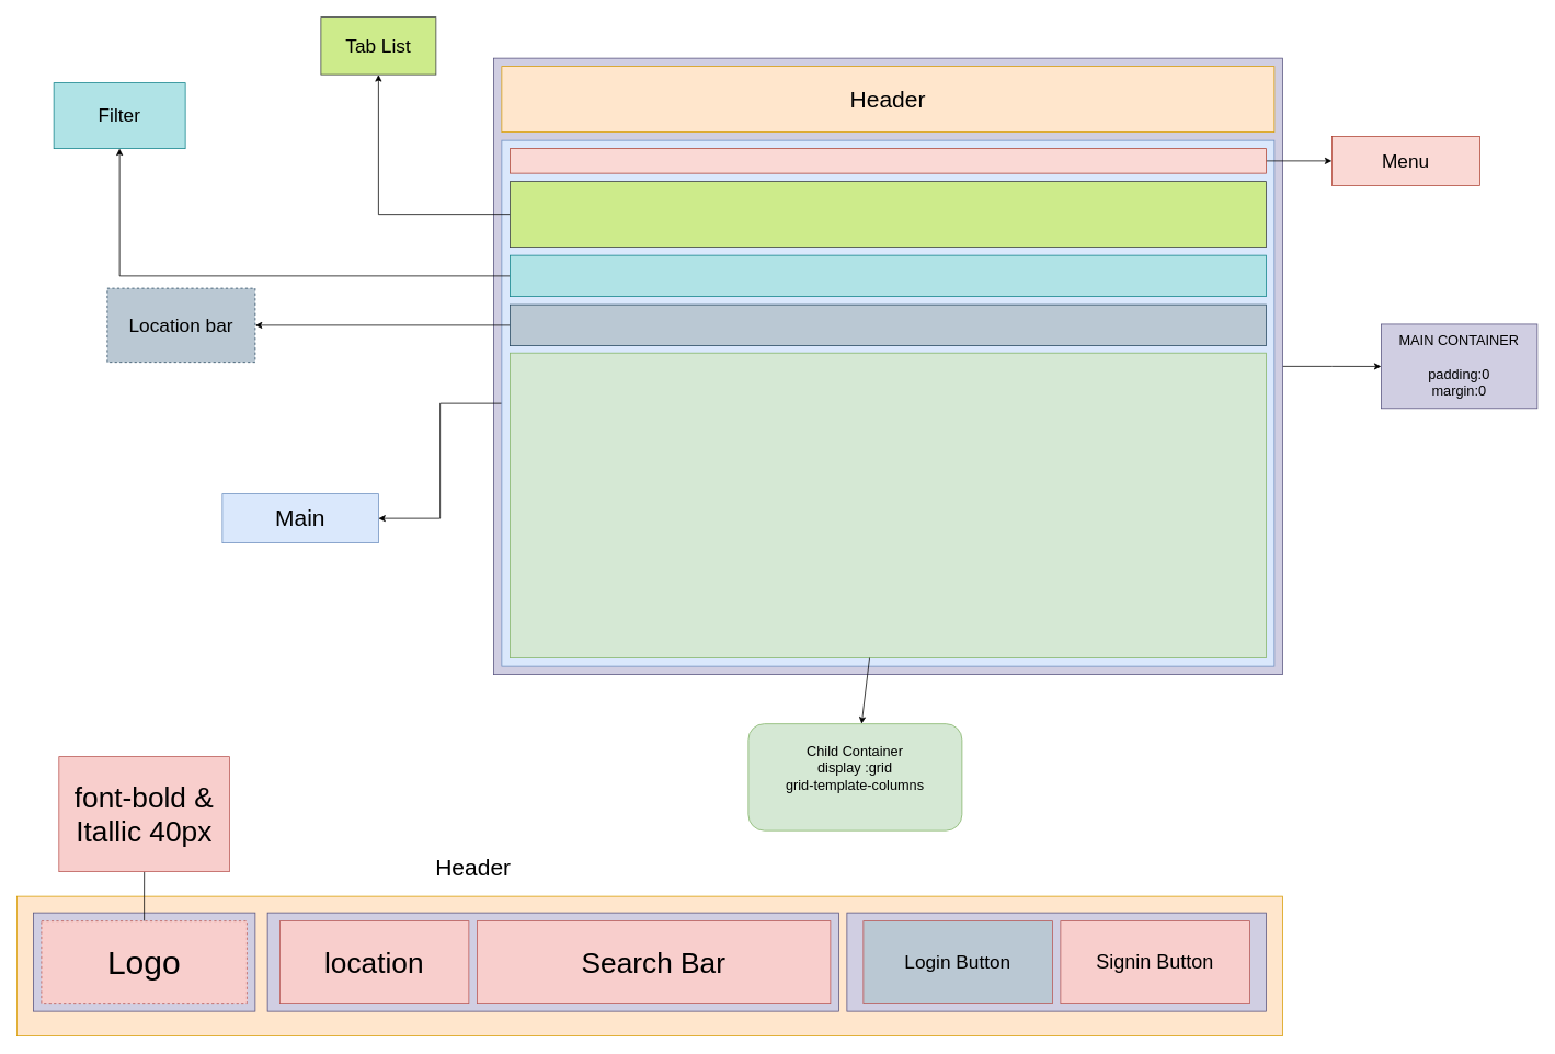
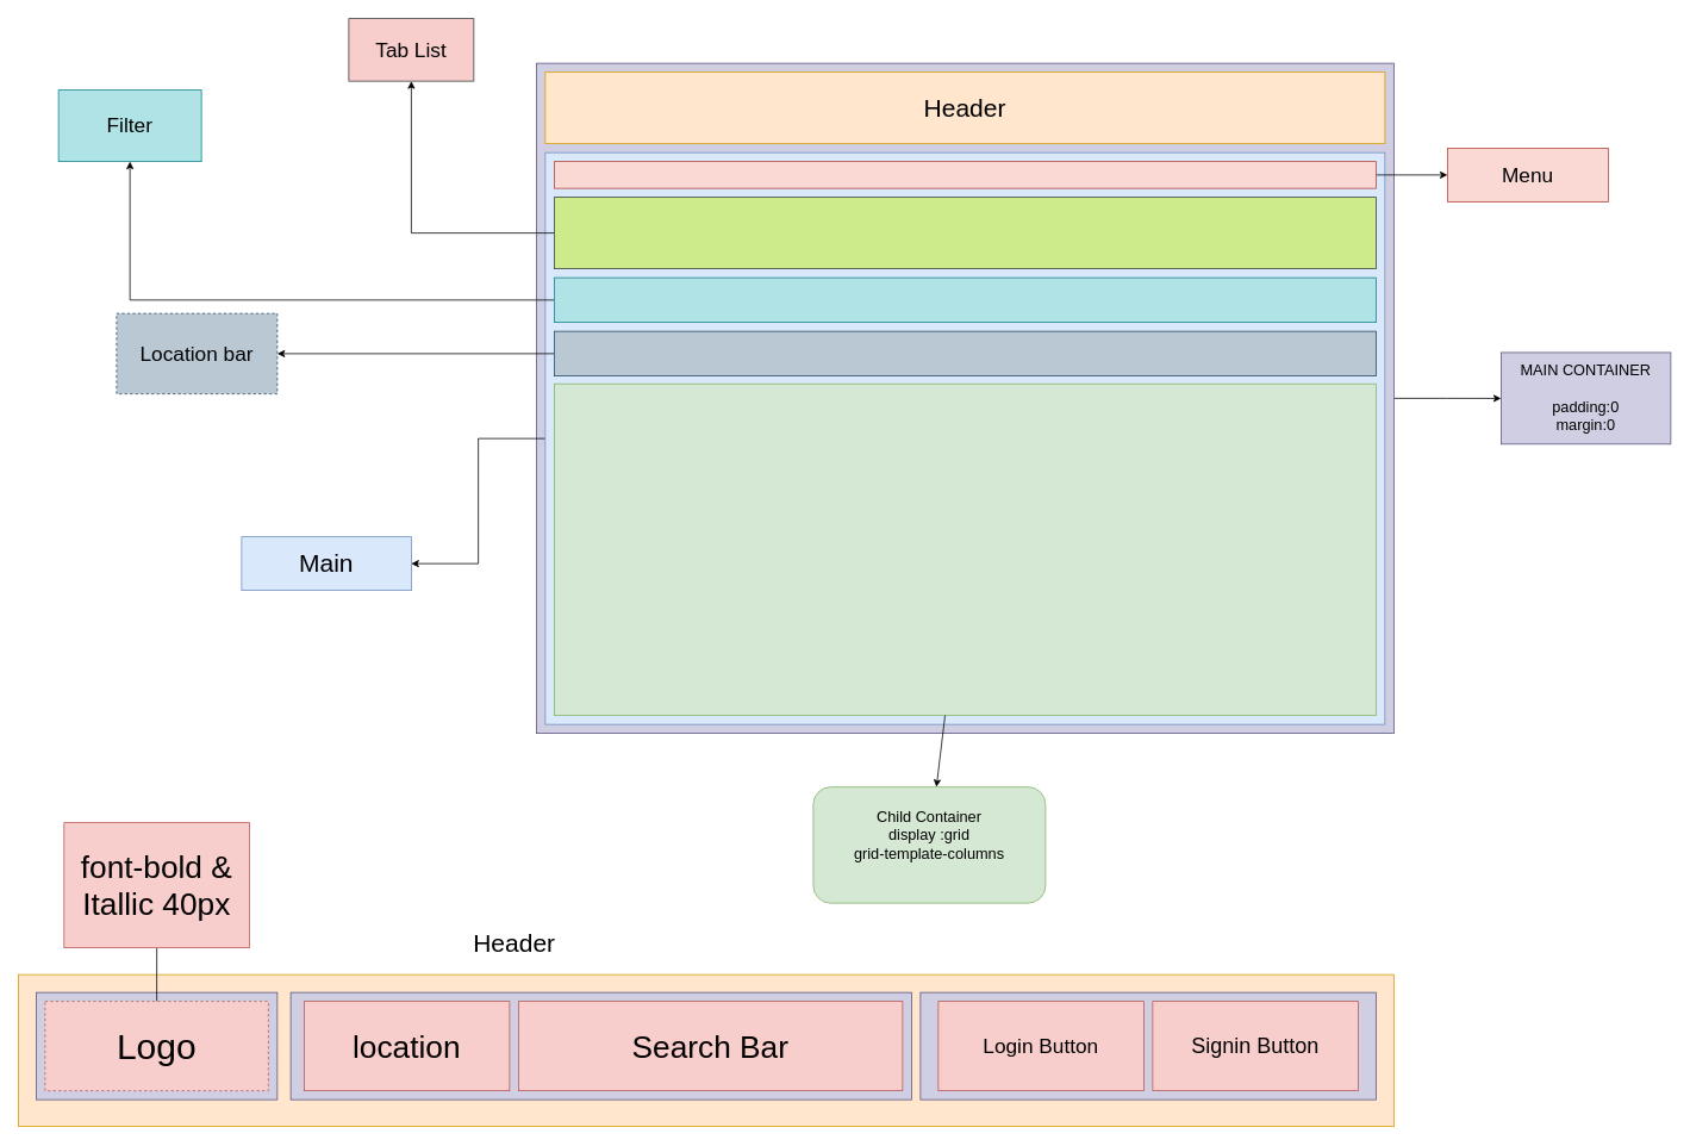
  <mxCell id="0" />
  <mxCell id="1" parent="0" />
  <mxCell id="2" value="" style="edgeStyle=orthogonalEdgeStyle;rounded=0;orthogonalLoop=1;jettySize=auto;html=1;fontSize=28;" parent="1" source="3" target="7" edge="1"><mxGeometry relative="1" as="geometry" /></mxCell>
  <mxCell id="3" value="" style="rounded=0;whiteSpace=wrap;html=1;fillColor=#d0cee2;strokeColor=#56517e;" parent="1" vertex="1"><mxGeometry x="600" y="70" width="960" height="750" as="geometry" /></mxCell>
  <mxCell id="4" value="&lt;font style=&quot;font-size: 28px&quot;&gt;Header&lt;/font&gt;" style="rounded=0;whiteSpace=wrap;html=1;fillColor=#ffe6cc;strokeColor=#d79b00;" parent="1" vertex="1"><mxGeometry x="610" y="80" width="940" height="80" as="geometry" /></mxCell>
  <mxCell id="5" value="" style="edgeStyle=orthogonalEdgeStyle;rounded=0;orthogonalLoop=1;jettySize=auto;html=1;fontSize=17;" parent="1" source="6" target="20" edge="1"><mxGeometry relative="1" as="geometry" /></mxCell>
  <mxCell id="6" value="&lt;br&gt;&lt;br&gt;&lt;br&gt;&lt;br&gt;&lt;br&gt;&lt;br&gt;&lt;br&gt;&lt;br&gt;&lt;br&gt;Main" style="rounded=0;whiteSpace=wrap;html=1;fontSize=28;fillColor=#dae8fc;strokeColor=#6c8ebf;" parent="1" vertex="1"><mxGeometry x="610" y="170" width="940" height="640" as="geometry" /></mxCell>
  <mxCell id="7" value="&lt;font style=&quot;font-size: 17px&quot;&gt;MAIN CONTAINER&lt;br&gt;&lt;br&gt;padding:0&lt;br&gt;margin:0&lt;br&gt;&lt;/font&gt;" style="whiteSpace=wrap;html=1;fillColor=#d0cee2;strokeColor=#56517e;rounded=0;" parent="1" vertex="1"><mxGeometry x="1680" y="393.75" width="190" height="102.5" as="geometry" /></mxCell>
  <mxCell id="8" value="" style="edgeStyle=orthogonalEdgeStyle;rounded=0;orthogonalLoop=1;jettySize=auto;html=1;fontSize=17;" parent="1" source="9" target="16" edge="1"><mxGeometry relative="1" as="geometry" /></mxCell>
  <mxCell id="9" value="" style="rounded=0;whiteSpace=wrap;html=1;fontSize=23;fillColor=#fad9d5;strokeColor=#ae4132;" parent="1" vertex="1"><mxGeometry x="620" y="180" width="920" height="30" as="geometry" /></mxCell>
  <mxCell id="10" value="" style="edgeStyle=orthogonalEdgeStyle;rounded=0;orthogonalLoop=1;jettySize=auto;html=1;fontSize=17;" parent="1" source="11" target="17" edge="1"><mxGeometry relative="1" as="geometry" /></mxCell>
  <mxCell id="11" value="" style="rounded=0;whiteSpace=wrap;html=1;fontSize=23;fillColor=#cdeb8b;strokeColor=#36393d;" parent="1" vertex="1"><mxGeometry x="620" y="220" width="920" height="80" as="geometry" /></mxCell>
  <mxCell id="12" value="" style="edgeStyle=orthogonalEdgeStyle;rounded=0;orthogonalLoop=1;jettySize=auto;html=1;fontSize=17;" parent="1" source="13" target="18" edge="1"><mxGeometry relative="1" as="geometry" /></mxCell>
  <mxCell id="13" value="" style="rounded=0;whiteSpace=wrap;html=1;fontSize=23;fillColor=#b0e3e6;strokeColor=#0e8088;" parent="1" vertex="1"><mxGeometry x="620" y="310" width="920" height="50" as="geometry" /></mxCell>
  <mxCell id="14" value="" style="edgeStyle=orthogonalEdgeStyle;rounded=0;orthogonalLoop=1;jettySize=auto;html=1;fontSize=17;" parent="1" source="15" target="19" edge="1"><mxGeometry relative="1" as="geometry" /></mxCell>
  <mxCell id="15" value="" style="rounded=0;whiteSpace=wrap;html=1;fontSize=23;fillColor=#bac8d3;strokeColor=#23445d;" parent="1" vertex="1"><mxGeometry x="620" y="370" width="920" height="50" as="geometry" /></mxCell>
  <mxCell id="16" value="Menu" style="rounded=0;whiteSpace=wrap;html=1;fontSize=23;fillColor=#fad9d5;strokeColor=#ae4132;" parent="1" vertex="1"><mxGeometry x="1620" y="165" width="180" height="60" as="geometry" /></mxCell>
- <mxCell id="17" value="Tab List" style="whiteSpace=wrap;html=1;fontSize=23;fillColor=#cdeb8b;strokeColor=#36393d;rounded=0;" parent="1" vertex="1"><mxGeometry x="390" y="20" width="140" height="70" as="geometry" /></mxCell>
+ <mxCell id="17" value="Tab List" style="whiteSpace=wrap;html=1;fontSize=23;fillColor=#f8cecc;strokeColor=#36393d;rounded=0;" parent="1" vertex="1"><mxGeometry x="390" y="20" width="140" height="70" as="geometry" /></mxCell>
  <mxCell id="18" value="Filter" style="whiteSpace=wrap;html=1;fontSize=23;fillColor=#b0e3e6;strokeColor=#0e8088;rounded=0;" parent="1" vertex="1"><mxGeometry x="65" y="100" width="160" height="80" as="geometry" /></mxCell>
  <mxCell id="19" value="Location bar" style="whiteSpace=wrap;html=1;fontSize=23;fillColor=#bac8d3;strokeColor=#23445d;rounded=0;dashed=1;" parent="1" vertex="1"><mxGeometry x="130" y="350" width="180" height="90" as="geometry" /></mxCell>
  <mxCell id="20" value="Main&lt;br&gt;" style="whiteSpace=wrap;html=1;fontSize=28;fillColor=#dae8fc;strokeColor=#6c8ebf;rounded=0;" parent="1" vertex="1"><mxGeometry x="270" y="600" width="190" height="60" as="geometry" /></mxCell>
  <mxCell id="21" value="" style="rounded=0;whiteSpace=wrap;html=1;fontSize=17;fillColor=#d5e8d4;strokeColor=#82b366;" parent="1" vertex="1"><mxGeometry x="620" y="428.75" width="920" height="371.25" as="geometry" /></mxCell>
  <mxCell id="22" value="" style="endArrow=classic;html=1;rounded=0;fontSize=17;strokeColor=#000000;" parent="1" source="21" target="23" edge="1"><mxGeometry width="50" height="50" relative="1" as="geometry"><mxPoint x="1050" y="950" as="sourcePoint" /><mxPoint x="1080" y="910" as="targetPoint" /></mxGeometry></mxCell>
  <mxCell id="23" value="Child Container&lt;br&gt;display :grid&lt;br&gt;grid-template-columns&lt;br&gt;&lt;br&gt;" style="rounded=1;whiteSpace=wrap;html=1;fontSize=17;fillColor=#d5e8d4;strokeColor=#82b366;" parent="1" vertex="1"><mxGeometry x="910" y="880" width="260" height="130" as="geometry" /></mxCell>
  <mxCell id="24" value="" style="rounded=0;whiteSpace=wrap;html=1;fillColor=#ffe6cc;strokeColor=#d79b00;" parent="1" vertex="1"><mxGeometry x="20" y="1090" width="1540" height="170" as="geometry" /></mxCell>
  <mxCell id="25" value="&lt;span style=&quot;font-size: 28px&quot;&gt;Header&lt;/span&gt;" style="text;html=1;align=center;verticalAlign=middle;resizable=0;points=[];autosize=1;strokeColor=none;fillColor=none;fontSize=17;" parent="1" vertex="1"><mxGeometry x="520" y="1040" width="110" height="30" as="geometry" /></mxCell>
  <mxCell id="26" value="" style="rounded=0;whiteSpace=wrap;html=1;fontSize=17;fillColor=#d0cee2;strokeColor=#56517e;" parent="1" vertex="1"><mxGeometry x="40" y="1110" width="270" height="120" as="geometry" /></mxCell>
  <mxCell id="27" value="" style="rounded=0;whiteSpace=wrap;html=1;fontSize=17;fillColor=#d0cee2;strokeColor=#56517e;" parent="1" vertex="1"><mxGeometry x="325" y="1110" width="695" height="120" as="geometry" /></mxCell>
  <mxCell id="28" value="" style="rounded=0;whiteSpace=wrap;html=1;fontSize=17;fillColor=#d0cee2;strokeColor=#56517e;" parent="1" vertex="1"><mxGeometry x="1030" y="1110" width="510" height="120" as="geometry" /></mxCell>
- <mxCell id="29" value="&lt;font style=&quot;font-size: 23px&quot;&gt;Login Button&lt;/font&gt;" style="rounded=0;whiteSpace=wrap;html=1;fontSize=17;fillColor=#bac8d3;strokeColor=#b85450;" parent="1" vertex="1"><mxGeometry x="1050" y="1120" width="230" height="100" as="geometry" /></mxCell>
+ <mxCell id="29" value="&lt;font style=&quot;font-size: 23px&quot;&gt;Login Button&lt;/font&gt;" style="rounded=0;whiteSpace=wrap;html=1;fontSize=17;fillColor=#f8cecc;strokeColor=#b85450;" parent="1" vertex="1"><mxGeometry x="1050" y="1120" width="230" height="100" as="geometry" /></mxCell>
  <mxCell id="30" value="&lt;font style=&quot;font-size: 24px&quot;&gt;Signin Button&lt;/font&gt;" style="rounded=0;whiteSpace=wrap;html=1;fontSize=17;fillColor=#f8cecc;strokeColor=#b85450;" parent="1" vertex="1"><mxGeometry x="1290" y="1120" width="230" height="100" as="geometry" /></mxCell>
  <mxCell id="31" value="Search Bar" style="rounded=0;whiteSpace=wrap;html=1;fontSize=35;fillColor=#f8cecc;strokeColor=#b85450;" parent="1" vertex="1"><mxGeometry x="580" y="1120" width="430" height="100" as="geometry" /></mxCell>
  <mxCell id="32" value="location" style="rounded=0;whiteSpace=wrap;html=1;fontSize=35;fillColor=#f8cecc;strokeColor=#b85450;" parent="1" vertex="1"><mxGeometry x="340" y="1120" width="230" height="100" as="geometry" /></mxCell>
  <mxCell id="33" value="" style="edgeStyle=orthogonalEdgeStyle;rounded=0;orthogonalLoop=1;jettySize=auto;html=1;endArrow=none;" parent="1" source="34" target="35" edge="1"><mxGeometry relative="1" as="geometry" /></mxCell>
  <mxCell id="34" value="&lt;font style=&quot;font-size: 40px&quot;&gt;Logo&lt;/font&gt;" style="rounded=0;whiteSpace=wrap;html=1;fontSize=35;fillColor=#f8cecc;strokeColor=#b85450;dashed=1;" parent="1" vertex="1"><mxGeometry x="50" y="1120" width="250" height="100" as="geometry" /></mxCell>
  <mxCell id="35" value="font-bold &amp;amp; Itallic 40px" style="whiteSpace=wrap;html=1;fontSize=35;fillColor=#f8cecc;strokeColor=#b85450;rounded=0;" parent="1" vertex="1"><mxGeometry x="71.25" y="920" width="207.5" height="140" as="geometry" /></mxCell>
